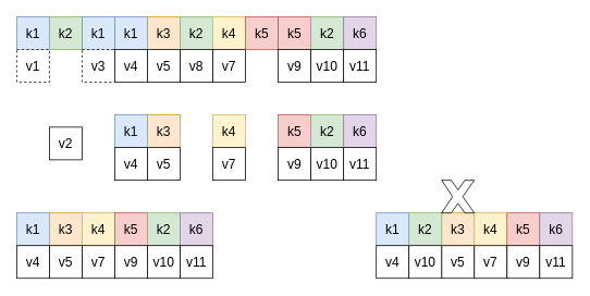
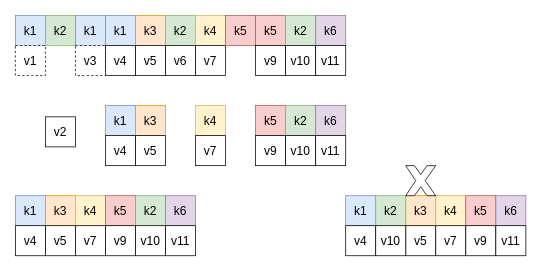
  <mxCell id="0" />
  <mxCell id="1" parent="0" />
  <mxCell id="2" value="&lt;font style=&quot;font-size: 16px&quot;&gt;k1&lt;/font&gt;" style="rounded=0;whiteSpace=wrap;html=1;fillColor=#dae8fc;strokeColor=#6c8ebf;" parent="1" vertex="1"><mxGeometry x="20" y="20" width="40" height="40" as="geometry" /></mxCell>
  <mxCell id="3" value="&lt;font style=&quot;font-size: 16px&quot;&gt;v1&lt;/font&gt;" style="rounded=0;whiteSpace=wrap;html=1;dashed=1;" parent="1" vertex="1"><mxGeometry x="20" y="60" width="40" height="40" as="geometry" /></mxCell>
  <mxCell id="4" value="&lt;font style=&quot;font-size: 16px&quot;&gt;k2&lt;/font&gt;" style="rounded=0;whiteSpace=wrap;html=1;fillColor=#d5e8d4;strokeColor=#82b366;" parent="1" vertex="1"><mxGeometry x="60" y="20" width="40" height="40" as="geometry" /></mxCell>
  <mxCell id="5" value="&lt;font style=&quot;font-size: 16px&quot;&gt;v2&lt;/font&gt;" style="rounded=0;whiteSpace=wrap;html=1;" parent="1" vertex="1"><mxGeometry x="60" y="155" width="40" height="40" as="geometry" /></mxCell>
  <mxCell id="6" value="&lt;font style=&quot;font-size: 16px&quot;&gt;k1&lt;/font&gt;" style="rounded=0;whiteSpace=wrap;html=1;fillColor=#dae8fc;strokeColor=#6c8ebf;" parent="1" vertex="1"><mxGeometry x="100" y="20" width="40" height="40" as="geometry" /></mxCell>
  <mxCell id="7" value="&lt;font style=&quot;font-size: 16px&quot;&gt;v3&lt;/font&gt;" style="rounded=0;whiteSpace=wrap;html=1;dashed=1;" parent="1" vertex="1"><mxGeometry x="100" y="60" width="40" height="40" as="geometry" /></mxCell>
  <mxCell id="8" value="&lt;font style=&quot;font-size: 16px&quot;&gt;k1&lt;/font&gt;" style="rounded=0;whiteSpace=wrap;html=1;fillColor=#dae8fc;strokeColor=#6c8ebf;" parent="1" vertex="1"><mxGeometry x="140" y="20" width="40" height="40" as="geometry" /></mxCell>
  <mxCell id="9" value="&lt;font style=&quot;font-size: 16px&quot;&gt;v4&lt;/font&gt;" style="rounded=0;whiteSpace=wrap;html=1;" parent="1" vertex="1"><mxGeometry x="140" y="60" width="40" height="40" as="geometry" /></mxCell>
  <mxCell id="10" value="&lt;font style=&quot;font-size: 16px&quot;&gt;k3&lt;/font&gt;" style="rounded=0;whiteSpace=wrap;html=1;fillColor=#ffe6cc;strokeColor=#d79b00;" parent="1" vertex="1"><mxGeometry x="180" y="20" width="40" height="40" as="geometry" /></mxCell>
  <mxCell id="11" value="&lt;font style=&quot;font-size: 16px&quot;&gt;v5&lt;/font&gt;" style="rounded=0;whiteSpace=wrap;html=1;" parent="1" vertex="1"><mxGeometry x="180" y="60" width="40" height="40" as="geometry" /></mxCell>
  <mxCell id="12" value="&lt;font style=&quot;font-size: 16px&quot;&gt;k2&lt;/font&gt;" style="rounded=0;whiteSpace=wrap;html=1;fillColor=#d5e8d4;strokeColor=#82b366;" parent="1" vertex="1"><mxGeometry x="220" y="20" width="40" height="40" as="geometry" /></mxCell>
- <mxCell id="13" value="&lt;font style=&quot;font-size: 16px&quot;&gt;v8&lt;/font&gt;" style="rounded=0;whiteSpace=wrap;html=1;" parent="1" vertex="1"><mxGeometry x="220" y="60" width="40" height="40" as="geometry" /></mxCell>
+ <mxCell id="13" value="&lt;font style=&quot;font-size: 16px&quot;&gt;v6&lt;/font&gt;" style="rounded=0;whiteSpace=wrap;html=1;" parent="1" vertex="1"><mxGeometry x="220" y="60" width="40" height="40" as="geometry" /></mxCell>
  <mxCell id="14" value="&lt;font style=&quot;font-size: 16px&quot;&gt;k4&lt;/font&gt;" style="rounded=0;whiteSpace=wrap;html=1;fillColor=#fff2cc;strokeColor=#d6b656;" parent="1" vertex="1"><mxGeometry x="260" y="20" width="40" height="40" as="geometry" /></mxCell>
  <mxCell id="15" value="&lt;font style=&quot;font-size: 16px&quot;&gt;v7&lt;/font&gt;" style="rounded=0;whiteSpace=wrap;html=1;" parent="1" vertex="1"><mxGeometry x="260" y="60" width="40" height="40" as="geometry" /></mxCell>
  <mxCell id="16" value="&lt;font style=&quot;font-size: 16px&quot;&gt;k5&lt;/font&gt;" style="rounded=0;whiteSpace=wrap;html=1;fillColor=#f8cecc;strokeColor=#b85450;" parent="1" vertex="1"><mxGeometry x="300" y="20" width="40" height="40" as="geometry" /></mxCell>
  <mxCell id="17" value="&lt;font style=&quot;font-size: 16px&quot;&gt;k5&lt;/font&gt;" style="rounded=0;whiteSpace=wrap;html=1;fillColor=#f8cecc;strokeColor=#b85450;" parent="1" vertex="1"><mxGeometry x="340" y="20" width="40" height="40" as="geometry" /></mxCell>
  <mxCell id="18" value="&lt;font style=&quot;font-size: 16px&quot;&gt;v9&lt;/font&gt;" style="rounded=0;whiteSpace=wrap;html=1;" parent="1" vertex="1"><mxGeometry x="340" y="60" width="40" height="40" as="geometry" /></mxCell>
  <mxCell id="19" value="&lt;font style=&quot;font-size: 16px&quot;&gt;k2&lt;/font&gt;" style="rounded=0;whiteSpace=wrap;html=1;fillColor=#d5e8d4;strokeColor=#82b366;" parent="1" vertex="1"><mxGeometry x="380" y="20" width="40" height="40" as="geometry" /></mxCell>
  <mxCell id="20" value="&lt;font style=&quot;font-size: 16px&quot;&gt;v10&lt;/font&gt;" style="rounded=0;whiteSpace=wrap;html=1;" parent="1" vertex="1"><mxGeometry x="380" y="60" width="40" height="40" as="geometry" /></mxCell>
  <mxCell id="21" value="&lt;font style=&quot;font-size: 16px&quot;&gt;k6&lt;/font&gt;" style="rounded=0;whiteSpace=wrap;html=1;fillColor=#e1d5e7;strokeColor=#9673a6;" parent="1" vertex="1"><mxGeometry x="420" y="20" width="40" height="40" as="geometry" /></mxCell>
  <mxCell id="22" value="&lt;font style=&quot;font-size: 16px&quot;&gt;v11&lt;/font&gt;" style="rounded=0;whiteSpace=wrap;html=1;" parent="1" vertex="1"><mxGeometry x="420" y="60" width="40" height="40" as="geometry" /></mxCell>
  <mxCell id="23" value="&lt;font style=&quot;font-size: 16px&quot;&gt;k1&lt;/font&gt;" style="rounded=0;whiteSpace=wrap;html=1;fillColor=#dae8fc;strokeColor=#6c8ebf;" parent="1" vertex="1"><mxGeometry x="140" y="140" width="40" height="40" as="geometry" /></mxCell>
  <mxCell id="24" value="&lt;font style=&quot;font-size: 16px&quot;&gt;v4&lt;/font&gt;" style="rounded=0;whiteSpace=wrap;html=1;" parent="1" vertex="1"><mxGeometry x="140" y="180" width="40" height="40" as="geometry" /></mxCell>
  <mxCell id="25" value="&lt;font style=&quot;font-size: 16px&quot;&gt;k3&lt;/font&gt;" style="rounded=0;whiteSpace=wrap;html=1;fillColor=#ffe6cc;strokeColor=#d79b00;" parent="1" vertex="1"><mxGeometry x="180" y="140" width="40" height="40" as="geometry" /></mxCell>
  <mxCell id="26" value="&lt;font style=&quot;font-size: 16px&quot;&gt;v5&lt;/font&gt;" style="rounded=0;whiteSpace=wrap;html=1;" parent="1" vertex="1"><mxGeometry x="180" y="180" width="40" height="40" as="geometry" /></mxCell>
  <mxCell id="27" value="&lt;font style=&quot;font-size: 16px&quot;&gt;k4&lt;/font&gt;" style="rounded=0;whiteSpace=wrap;html=1;fillColor=#fff2cc;strokeColor=#d6b656;" parent="1" vertex="1"><mxGeometry x="260" y="140" width="40" height="40" as="geometry" /></mxCell>
  <mxCell id="28" value="&lt;font style=&quot;font-size: 16px&quot;&gt;v7&lt;/font&gt;" style="rounded=0;whiteSpace=wrap;html=1;" parent="1" vertex="1"><mxGeometry x="260" y="180" width="40" height="40" as="geometry" /></mxCell>
  <mxCell id="29" value="&lt;font style=&quot;font-size: 16px&quot;&gt;k5&lt;/font&gt;" style="rounded=0;whiteSpace=wrap;html=1;fillColor=#f8cecc;strokeColor=#b85450;" parent="1" vertex="1"><mxGeometry x="340" y="140" width="40" height="40" as="geometry" /></mxCell>
  <mxCell id="30" value="&lt;font style=&quot;font-size: 16px&quot;&gt;v9&lt;/font&gt;" style="rounded=0;whiteSpace=wrap;html=1;" parent="1" vertex="1"><mxGeometry x="340" y="180" width="40" height="40" as="geometry" /></mxCell>
  <mxCell id="31" value="&lt;font style=&quot;font-size: 16px&quot;&gt;k2&lt;/font&gt;" style="rounded=0;whiteSpace=wrap;html=1;fillColor=#d5e8d4;strokeColor=#82b366;" parent="1" vertex="1"><mxGeometry x="380" y="140" width="40" height="40" as="geometry" /></mxCell>
  <mxCell id="32" value="&lt;font style=&quot;font-size: 16px&quot;&gt;v10&lt;/font&gt;" style="rounded=0;whiteSpace=wrap;html=1;" parent="1" vertex="1"><mxGeometry x="380" y="180" width="40" height="40" as="geometry" /></mxCell>
  <mxCell id="33" value="&lt;font style=&quot;font-size: 16px&quot;&gt;k6&lt;/font&gt;" style="rounded=0;whiteSpace=wrap;html=1;fillColor=#e1d5e7;strokeColor=#9673a6;" parent="1" vertex="1"><mxGeometry x="420" y="140" width="40" height="40" as="geometry" /></mxCell>
  <mxCell id="34" value="&lt;font style=&quot;font-size: 16px&quot;&gt;v11&lt;/font&gt;" style="rounded=0;whiteSpace=wrap;html=1;" parent="1" vertex="1"><mxGeometry x="420" y="180" width="40" height="40" as="geometry" /></mxCell>
  <mxCell id="35" value="&lt;font style=&quot;font-size: 16px&quot;&gt;k1&lt;/font&gt;" style="rounded=0;whiteSpace=wrap;html=1;fillColor=#dae8fc;strokeColor=#6c8ebf;" parent="1" vertex="1"><mxGeometry x="20" y="260" width="40" height="40" as="geometry" /></mxCell>
  <mxCell id="36" value="&lt;font style=&quot;font-size: 16px&quot;&gt;v4&lt;/font&gt;" style="rounded=0;whiteSpace=wrap;html=1;" parent="1" vertex="1"><mxGeometry x="20" y="300" width="40" height="40" as="geometry" /></mxCell>
  <mxCell id="37" value="&lt;font style=&quot;font-size: 16px&quot;&gt;k3&lt;/font&gt;" style="rounded=0;whiteSpace=wrap;html=1;fillColor=#ffe6cc;strokeColor=#d79b00;" parent="1" vertex="1"><mxGeometry x="60" y="260" width="40" height="40" as="geometry" /></mxCell>
  <mxCell id="38" value="&lt;font style=&quot;font-size: 16px&quot;&gt;v5&lt;/font&gt;" style="rounded=0;whiteSpace=wrap;html=1;" parent="1" vertex="1"><mxGeometry x="60" y="300" width="40" height="40" as="geometry" /></mxCell>
  <mxCell id="39" value="&lt;font style=&quot;font-size: 16px&quot;&gt;k4&lt;/font&gt;" style="rounded=0;whiteSpace=wrap;html=1;fillColor=#fff2cc;strokeColor=#d6b656;" parent="1" vertex="1"><mxGeometry x="100" y="260" width="40" height="40" as="geometry" /></mxCell>
  <mxCell id="40" value="&lt;font style=&quot;font-size: 16px&quot;&gt;v7&lt;/font&gt;" style="rounded=0;whiteSpace=wrap;html=1;" parent="1" vertex="1"><mxGeometry x="100" y="300" width="40" height="40" as="geometry" /></mxCell>
  <mxCell id="41" value="&lt;font style=&quot;font-size: 16px&quot;&gt;k5&lt;/font&gt;" style="rounded=0;whiteSpace=wrap;html=1;fillColor=#f8cecc;strokeColor=#b85450;" parent="1" vertex="1"><mxGeometry x="140" y="260" width="40" height="40" as="geometry" /></mxCell>
  <mxCell id="42" value="&lt;font style=&quot;font-size: 16px&quot;&gt;v9&lt;/font&gt;" style="rounded=0;whiteSpace=wrap;html=1;" parent="1" vertex="1"><mxGeometry x="140" y="300" width="40" height="40" as="geometry" /></mxCell>
  <mxCell id="43" value="&lt;font style=&quot;font-size: 16px&quot;&gt;k2&lt;/font&gt;" style="rounded=0;whiteSpace=wrap;html=1;fillColor=#d5e8d4;strokeColor=#82b366;" parent="1" vertex="1"><mxGeometry x="180" y="260" width="40" height="40" as="geometry" /></mxCell>
  <mxCell id="44" value="&lt;font style=&quot;font-size: 16px&quot;&gt;v10&lt;/font&gt;" style="rounded=0;whiteSpace=wrap;html=1;" parent="1" vertex="1"><mxGeometry x="180" y="300" width="40" height="40" as="geometry" /></mxCell>
  <mxCell id="45" value="&lt;font style=&quot;font-size: 16px&quot;&gt;k6&lt;/font&gt;" style="rounded=0;whiteSpace=wrap;html=1;fillColor=#e1d5e7;strokeColor=#9673a6;" parent="1" vertex="1"><mxGeometry x="220" y="260" width="40" height="40" as="geometry" /></mxCell>
  <mxCell id="46" value="&lt;font style=&quot;font-size: 16px&quot;&gt;v11&lt;/font&gt;" style="rounded=0;whiteSpace=wrap;html=1;" parent="1" vertex="1"><mxGeometry x="220" y="300" width="40" height="40" as="geometry" /></mxCell>
  <mxCell id="47" value="&lt;font style=&quot;font-size: 16px&quot;&gt;k1&lt;/font&gt;" style="rounded=0;whiteSpace=wrap;html=1;fillColor=#dae8fc;strokeColor=#6c8ebf;" vertex="1" parent="1"><mxGeometry x="460" y="260" width="40" height="40" as="geometry" /></mxCell>
  <mxCell id="48" value="&lt;font style=&quot;font-size: 16px&quot;&gt;v4&lt;/font&gt;" style="rounded=0;whiteSpace=wrap;html=1;" vertex="1" parent="1"><mxGeometry x="460" y="300" width="40" height="40" as="geometry" /></mxCell>
  <mxCell id="49" value="&lt;font style=&quot;font-size: 16px&quot;&gt;k3&lt;/font&gt;" style="rounded=0;whiteSpace=wrap;html=1;fillColor=#ffe6cc;strokeColor=#d79b00;" vertex="1" parent="1"><mxGeometry x="540" y="260" width="40" height="40" as="geometry" /></mxCell>
  <mxCell id="50" value="&lt;font style=&quot;font-size: 16px&quot;&gt;v5&lt;/font&gt;" style="rounded=0;whiteSpace=wrap;html=1;" vertex="1" parent="1"><mxGeometry x="540" y="300" width="40" height="40" as="geometry" /></mxCell>
  <mxCell id="51" value="&lt;font style=&quot;font-size: 16px&quot;&gt;k4&lt;/font&gt;" style="rounded=0;whiteSpace=wrap;html=1;fillColor=#fff2cc;strokeColor=#d6b656;" vertex="1" parent="1"><mxGeometry x="580" y="260" width="40" height="40" as="geometry" /></mxCell>
  <mxCell id="52" value="&lt;font style=&quot;font-size: 16px&quot;&gt;v7&lt;/font&gt;" style="rounded=0;whiteSpace=wrap;html=1;" vertex="1" parent="1"><mxGeometry x="580" y="300" width="40" height="40" as="geometry" /></mxCell>
  <mxCell id="53" value="&lt;font style=&quot;font-size: 16px&quot;&gt;k5&lt;/font&gt;" style="rounded=0;whiteSpace=wrap;html=1;fillColor=#f8cecc;strokeColor=#b85450;" vertex="1" parent="1"><mxGeometry x="620" y="260" width="40" height="40" as="geometry" /></mxCell>
  <mxCell id="54" value="&lt;font style=&quot;font-size: 16px&quot;&gt;v9&lt;/font&gt;" style="rounded=0;whiteSpace=wrap;html=1;" vertex="1" parent="1"><mxGeometry x="620" y="300" width="40" height="40" as="geometry" /></mxCell>
  <mxCell id="55" value="&lt;font style=&quot;font-size: 16px&quot;&gt;k2&lt;/font&gt;" style="rounded=0;whiteSpace=wrap;html=1;fillColor=#d5e8d4;strokeColor=#82b366;" vertex="1" parent="1"><mxGeometry x="500" y="260" width="40" height="40" as="geometry" /></mxCell>
  <mxCell id="56" value="&lt;font style=&quot;font-size: 16px&quot;&gt;v10&lt;/font&gt;" style="rounded=0;whiteSpace=wrap;html=1;" vertex="1" parent="1"><mxGeometry x="500" y="300" width="40" height="40" as="geometry" /></mxCell>
  <mxCell id="57" value="&lt;font style=&quot;font-size: 16px&quot;&gt;k6&lt;/font&gt;" style="rounded=0;whiteSpace=wrap;html=1;fillColor=#e1d5e7;strokeColor=#9673a6;" vertex="1" parent="1"><mxGeometry x="660" y="260" width="40" height="40" as="geometry" /></mxCell>
  <mxCell id="58" value="&lt;font style=&quot;font-size: 16px&quot;&gt;v11&lt;/font&gt;" style="rounded=0;whiteSpace=wrap;html=1;" vertex="1" parent="1"><mxGeometry x="660" y="300" width="40" height="40" as="geometry" /></mxCell>
  <mxCell id="59" value="" style="verticalLabelPosition=bottom;verticalAlign=top;html=1;shape=mxgraph.basic.x" vertex="1" parent="1"><mxGeometry x="540" y="220" width="40" height="40" as="geometry" /></mxCell>
